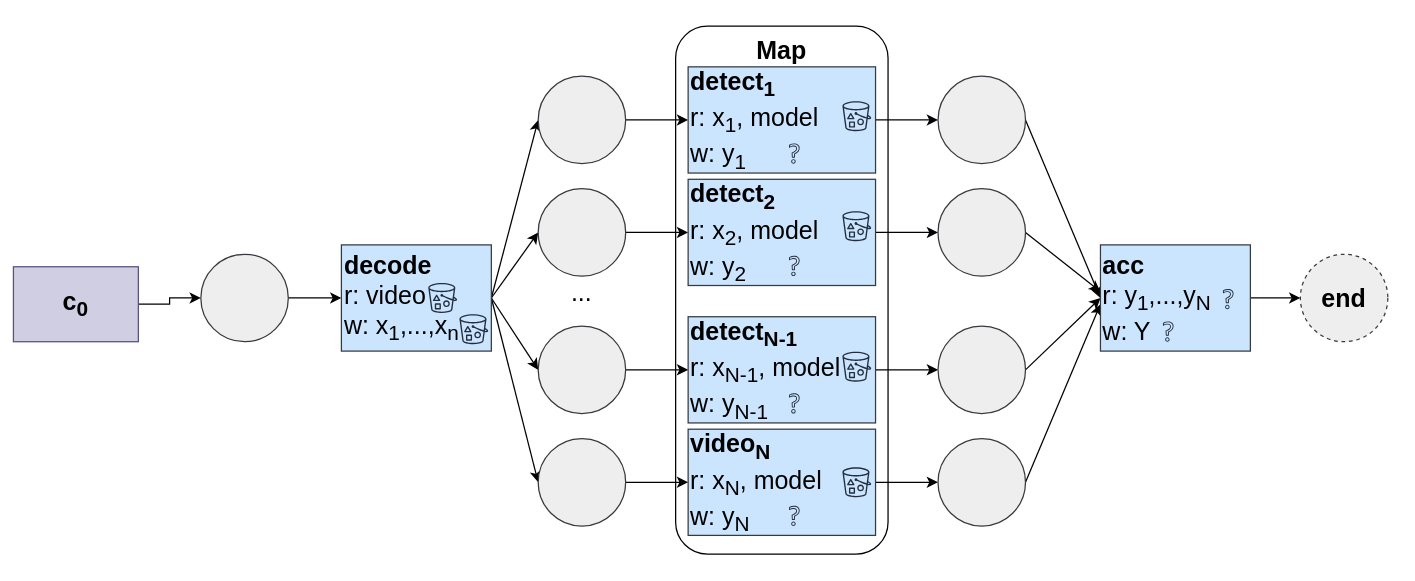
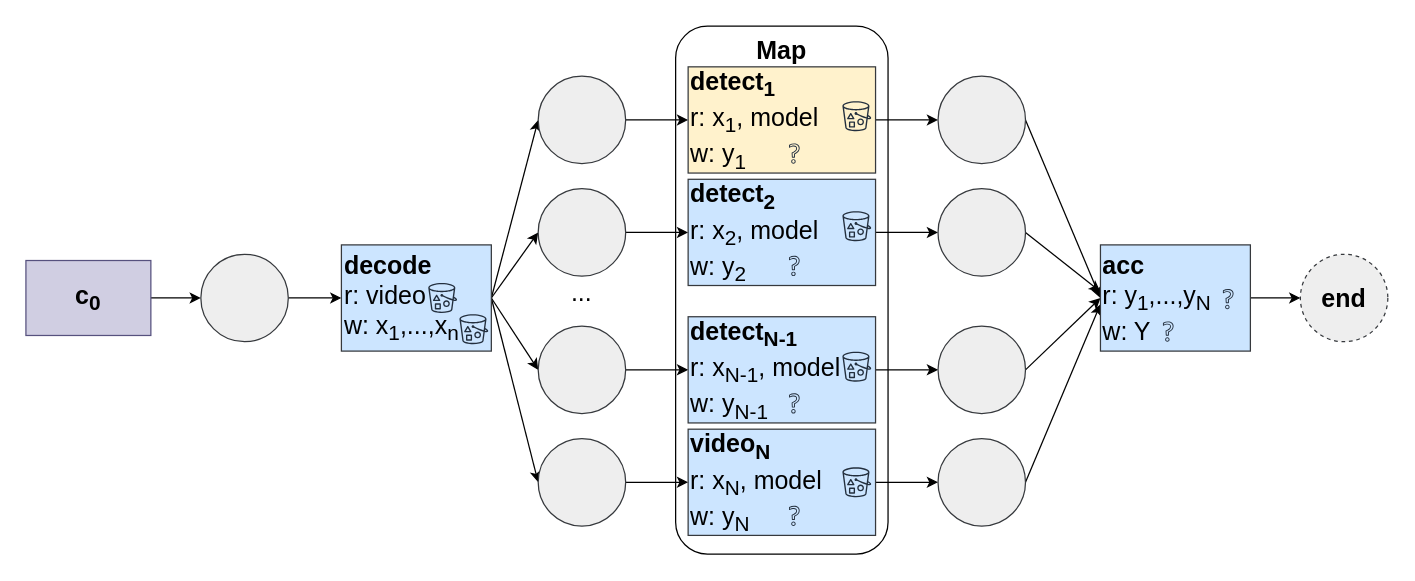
  <mxCell id="0" />
  <mxCell id="1" parent="0" />
  <mxCell id="2" value="&lt;b&gt;Map&lt;/b&gt;" style="rounded=1;whiteSpace=wrap;html=1;fontSize=20;align=center;verticalAlign=top;" parent="1" vertex="1"><mxGeometry x="540" y="20.5" width="170" height="422.5" as="geometry" /></mxCell>
  <mxCell id="3" style="edgeStyle=orthogonalEdgeStyle;rounded=0;orthogonalLoop=1;jettySize=auto;html=1;entryX=0;entryY=0.5;entryDx=0;entryDy=0;fontSize=20;" parent="1" source="4" target="6" edge="1"><mxGeometry relative="1" as="geometry" /></mxCell>
- <mxCell id="4" value="c&lt;sub&gt;0&lt;/sub&gt;" style="rounded=0;whiteSpace=wrap;html=1;fontSize=20;fillColor=#d0cee2;strokeColor=#56517e;fontStyle=1" parent="1" vertex="1"><mxGeometry x="10" y="213" width="100" height="60" as="geometry" /></mxCell>
+ <mxCell id="4" value="c&lt;sub&gt;0&lt;/sub&gt;" style="rounded=0;whiteSpace=wrap;html=1;fontSize=20;fillColor=#d0cee2;strokeColor=#56517e;fontStyle=1" parent="1" vertex="1"><mxGeometry x="20" y="208" width="100" height="60" as="geometry" /></mxCell>
  <mxCell id="5" style="edgeStyle=orthogonalEdgeStyle;rounded=0;orthogonalLoop=1;jettySize=auto;html=1;entryX=0;entryY=0.5;entryDx=0;entryDy=0;fontSize=20;" parent="1" source="6" edge="1"><mxGeometry relative="1" as="geometry"><mxPoint x="272.5" y="238" as="targetPoint" /></mxGeometry></mxCell>
  <mxCell id="6" value="" style="ellipse;whiteSpace=wrap;html=1;aspect=fixed;fontSize=20;fontStyle=1;fillColor=#eeeeee;strokeColor=#36393d;" parent="1" vertex="1"><mxGeometry x="160" y="203" width="70" height="70" as="geometry" /></mxCell>
  <mxCell id="7" value="end" style="ellipse;whiteSpace=wrap;html=1;aspect=fixed;fontSize=20;fontStyle=1;fillColor=#eeeeee;strokeColor=#36393d;dashed=1;" parent="1" vertex="1"><mxGeometry x="1040" y="203" width="70" height="70" as="geometry" /></mxCell>
  <mxCell id="8" style="edgeStyle=none;rounded=0;orthogonalLoop=1;jettySize=auto;html=1;exitX=1;exitY=0.5;exitDx=0;exitDy=0;entryX=0;entryY=0.5;entryDx=0;entryDy=0;fontSize=20;" parent="1" source="12" target="16" edge="1"><mxGeometry relative="1" as="geometry" /></mxCell>
  <mxCell id="9" style="edgeStyle=none;rounded=0;orthogonalLoop=1;jettySize=auto;html=1;exitX=1;exitY=0.5;exitDx=0;exitDy=0;entryX=0;entryY=0.5;entryDx=0;entryDy=0;fontSize=20;" parent="1" source="12" target="23" edge="1"><mxGeometry relative="1" as="geometry" /></mxCell>
  <mxCell id="10" style="edgeStyle=none;rounded=0;orthogonalLoop=1;jettySize=auto;html=1;exitX=1;exitY=0.5;exitDx=0;exitDy=0;entryX=0;entryY=0.5;entryDx=0;entryDy=0;fontSize=20;" parent="1" source="12" target="29" edge="1"><mxGeometry relative="1" as="geometry" /></mxCell>
  <mxCell id="11" style="edgeStyle=none;rounded=0;orthogonalLoop=1;jettySize=auto;html=1;exitX=1;exitY=0.5;exitDx=0;exitDy=0;entryX=0;entryY=0.5;entryDx=0;entryDy=0;fontSize=20;" parent="1" source="12" target="35" edge="1"><mxGeometry relative="1" as="geometry" /></mxCell>
  <mxCell id="12" value="&lt;b&gt;decode&lt;br&gt;&lt;/b&gt;r: video&lt;br&gt;w: x&lt;sub&gt;1&lt;/sub&gt;,...,x&lt;sub&gt;n&lt;/sub&gt;" style="rounded=0;whiteSpace=wrap;html=1;fontSize=20;align=left;fillColor=#cce5ff;strokeColor=#36393d;" parent="1" vertex="1"><mxGeometry x="272.5" y="195.5" width="120" height="85" as="geometry" /></mxCell>
  <mxCell id="13" value="" style="sketch=0;outlineConnect=0;fontColor=#232F3E;gradientColor=none;strokeColor=#232F3E;fillColor=none;dashed=0;verticalLabelPosition=bottom;verticalAlign=top;align=center;html=1;fontSize=12;fontStyle=0;aspect=fixed;shape=mxgraph.aws4.resourceIcon;resIcon=mxgraph.aws4.bucket_with_objects;" parent="1" vertex="1"><mxGeometry x="338.54" y="223" width="30" height="30" as="geometry" /></mxCell>
  <mxCell id="14" value="" style="sketch=0;outlineConnect=0;fontColor=#232F3E;gradientColor=none;strokeColor=#232F3E;fillColor=none;dashed=0;verticalLabelPosition=bottom;verticalAlign=top;align=center;html=1;fontSize=12;fontStyle=0;aspect=fixed;shape=mxgraph.aws4.resourceIcon;resIcon=mxgraph.aws4.bucket_with_objects;" parent="1" vertex="1"><mxGeometry x="363.5" y="248" width="30" height="30" as="geometry" /></mxCell>
  <mxCell id="15" style="edgeStyle=none;rounded=0;orthogonalLoop=1;jettySize=auto;html=1;exitX=1;exitY=0.5;exitDx=0;exitDy=0;entryX=0;entryY=0.5;entryDx=0;entryDy=0;fontSize=20;" parent="1" source="16" target="19" edge="1"><mxGeometry relative="1" as="geometry" /></mxCell>
  <mxCell id="16" value="" style="ellipse;whiteSpace=wrap;html=1;aspect=fixed;fontSize=20;fontStyle=1;fillColor=#eeeeee;strokeColor=#36393d;" parent="1" vertex="1"><mxGeometry x="430" y="60.5" width="70" height="70" as="geometry" /></mxCell>
  <mxCell id="17" value="..." style="text;html=1;strokeColor=none;fillColor=none;align=center;verticalAlign=middle;whiteSpace=wrap;rounded=0;fontSize=20;" parent="1" vertex="1"><mxGeometry x="435" y="218" width="60" height="30" as="geometry" /></mxCell>
  <mxCell id="18" style="edgeStyle=none;rounded=0;orthogonalLoop=1;jettySize=auto;html=1;exitX=1;exitY=0.5;exitDx=0;exitDy=0;entryX=0;entryY=0.5;entryDx=0;entryDy=0;fontSize=20;" parent="1" source="19" target="41" edge="1"><mxGeometry relative="1" as="geometry" /></mxCell>
- <mxCell id="19" value="&lt;b&gt;detect&lt;sub&gt;1&lt;/sub&gt;&lt;br&gt;&lt;/b&gt;r: x&lt;sub&gt;1&lt;/sub&gt;, model&lt;br&gt;w: y&lt;sub&gt;1&lt;/sub&gt;" style="rounded=0;whiteSpace=wrap;html=1;fontSize=20;align=left;fillColor=#cce5ff;strokeColor=#36393d;" parent="1" vertex="1"><mxGeometry x="550" y="53" width="150" height="85" as="geometry" /></mxCell>
+ <mxCell id="19" value="&lt;b&gt;detect&lt;sub&gt;1&lt;/sub&gt;&lt;br&gt;&lt;/b&gt;r: x&lt;sub&gt;1&lt;/sub&gt;, model&lt;br&gt;w: y&lt;sub&gt;1&lt;/sub&gt;" style="rounded=0;whiteSpace=wrap;html=1;fontSize=20;align=left;fillColor=#fff2cc;strokeColor=#36393d;" parent="1" vertex="1"><mxGeometry x="550" y="53" width="150" height="85" as="geometry" /></mxCell>
  <mxCell id="20" value="" style="sketch=0;outlineConnect=0;fontColor=#232F3E;gradientColor=none;strokeColor=#232F3E;fillColor=none;dashed=0;verticalLabelPosition=bottom;verticalAlign=top;align=center;html=1;fontSize=12;fontStyle=0;aspect=fixed;shape=mxgraph.aws4.resourceIcon;resIcon=mxgraph.aws4.bucket_with_objects;" parent="1" vertex="1"><mxGeometry x="670" y="77.5" width="30" height="30" as="geometry" /></mxCell>
  <mxCell id="21" value="" style="sketch=0;outlineConnect=0;fontColor=#232F3E;gradientColor=none;fillColor=#232F3E;strokeColor=none;dashed=0;verticalLabelPosition=bottom;verticalAlign=top;align=center;html=1;fontSize=12;fontStyle=0;aspect=fixed;pointerEvents=1;shape=mxgraph.aws4.question;" parent="1" vertex="1"><mxGeometry x="630.73" y="114.25" width="8.54" height="16.25" as="geometry" /></mxCell>
  <mxCell id="22" style="edgeStyle=none;rounded=0;orthogonalLoop=1;jettySize=auto;html=1;exitX=1;exitY=0.5;exitDx=0;exitDy=0;entryX=0;entryY=0.5;entryDx=0;entryDy=0;fontSize=20;" parent="1" source="23" target="25" edge="1"><mxGeometry relative="1" as="geometry" /></mxCell>
  <mxCell id="23" value="" style="ellipse;whiteSpace=wrap;html=1;aspect=fixed;fontSize=20;fontStyle=1;fillColor=#eeeeee;strokeColor=#36393d;" parent="1" vertex="1"><mxGeometry x="430" y="150.5" width="70" height="70" as="geometry" /></mxCell>
  <mxCell id="24" style="edgeStyle=none;rounded=0;orthogonalLoop=1;jettySize=auto;html=1;exitX=1;exitY=0.5;exitDx=0;exitDy=0;entryX=0;entryY=0.5;entryDx=0;entryDy=0;fontSize=20;" parent="1" source="25" target="43" edge="1"><mxGeometry relative="1" as="geometry" /></mxCell>
  <mxCell id="25" value="&lt;b&gt;detect&lt;sub&gt;2&lt;/sub&gt;&lt;br&gt;&lt;/b&gt;r: x&lt;sub&gt;2&lt;/sub&gt;, model&lt;br&gt;w: y&lt;sub&gt;2&lt;/sub&gt;" style="rounded=0;whiteSpace=wrap;html=1;fontSize=20;align=left;fillColor=#cce5ff;strokeColor=#36393d;" parent="1" vertex="1"><mxGeometry x="550" y="143" width="150" height="85" as="geometry" /></mxCell>
  <mxCell id="26" value="" style="sketch=0;outlineConnect=0;fontColor=#232F3E;gradientColor=none;strokeColor=#232F3E;fillColor=none;dashed=0;verticalLabelPosition=bottom;verticalAlign=top;align=center;html=1;fontSize=12;fontStyle=0;aspect=fixed;shape=mxgraph.aws4.resourceIcon;resIcon=mxgraph.aws4.bucket_with_objects;" parent="1" vertex="1"><mxGeometry x="670" y="165.5" width="30" height="30" as="geometry" /></mxCell>
  <mxCell id="27" value="" style="sketch=0;outlineConnect=0;fontColor=#232F3E;gradientColor=none;fillColor=#232F3E;strokeColor=none;dashed=0;verticalLabelPosition=bottom;verticalAlign=top;align=center;html=1;fontSize=12;fontStyle=0;aspect=fixed;pointerEvents=1;shape=mxgraph.aws4.question;" parent="1" vertex="1"><mxGeometry x="630.73" y="204.25" width="8.54" height="16.25" as="geometry" /></mxCell>
  <mxCell id="28" style="edgeStyle=none;rounded=0;orthogonalLoop=1;jettySize=auto;html=1;exitX=1;exitY=0.5;exitDx=0;exitDy=0;entryX=0;entryY=0.5;entryDx=0;entryDy=0;fontSize=20;" parent="1" source="29" target="31" edge="1"><mxGeometry relative="1" as="geometry" /></mxCell>
  <mxCell id="29" value="" style="ellipse;whiteSpace=wrap;html=1;aspect=fixed;fontSize=20;fontStyle=1;fillColor=#eeeeee;strokeColor=#36393d;" parent="1" vertex="1"><mxGeometry x="430" y="260.5" width="70" height="70" as="geometry" /></mxCell>
  <mxCell id="30" style="edgeStyle=none;rounded=0;orthogonalLoop=1;jettySize=auto;html=1;exitX=1;exitY=0.5;exitDx=0;exitDy=0;entryX=0;entryY=0.5;entryDx=0;entryDy=0;fontSize=20;" parent="1" source="31" target="45" edge="1"><mxGeometry relative="1" as="geometry" /></mxCell>
  <mxCell id="31" value="&lt;b&gt;detect&lt;sub&gt;N-1&lt;/sub&gt;&lt;br&gt;&lt;/b&gt;r: x&lt;sub&gt;N-1&lt;/sub&gt;, model&lt;br&gt;w: y&lt;sub&gt;N-1&lt;/sub&gt;" style="rounded=0;whiteSpace=wrap;html=1;fontSize=20;align=left;fillColor=#cce5ff;strokeColor=#36393d;" parent="1" vertex="1"><mxGeometry x="550" y="253" width="150" height="85" as="geometry" /></mxCell>
  <mxCell id="32" value="" style="sketch=0;outlineConnect=0;fontColor=#232F3E;gradientColor=none;strokeColor=#232F3E;fillColor=none;dashed=0;verticalLabelPosition=bottom;verticalAlign=top;align=center;html=1;fontSize=12;fontStyle=0;aspect=fixed;shape=mxgraph.aws4.resourceIcon;resIcon=mxgraph.aws4.bucket_with_objects;" parent="1" vertex="1"><mxGeometry x="670" y="278" width="30" height="30" as="geometry" /></mxCell>
  <mxCell id="33" value="" style="sketch=0;outlineConnect=0;fontColor=#232F3E;gradientColor=none;fillColor=#232F3E;strokeColor=none;dashed=0;verticalLabelPosition=bottom;verticalAlign=top;align=center;html=1;fontSize=12;fontStyle=0;aspect=fixed;pointerEvents=1;shape=mxgraph.aws4.question;" parent="1" vertex="1"><mxGeometry x="630.73" y="314.25" width="8.54" height="16.25" as="geometry" /></mxCell>
  <mxCell id="34" style="edgeStyle=none;rounded=0;orthogonalLoop=1;jettySize=auto;html=1;exitX=1;exitY=0.5;exitDx=0;exitDy=0;entryX=0;entryY=0.5;entryDx=0;entryDy=0;fontSize=20;" parent="1" source="35" target="37" edge="1"><mxGeometry relative="1" as="geometry" /></mxCell>
  <mxCell id="35" value="" style="ellipse;whiteSpace=wrap;html=1;aspect=fixed;fontSize=20;fontStyle=1;fillColor=#eeeeee;strokeColor=#36393d;" parent="1" vertex="1"><mxGeometry x="430" y="350.5" width="70" height="70" as="geometry" /></mxCell>
  <mxCell id="36" style="edgeStyle=none;rounded=0;orthogonalLoop=1;jettySize=auto;html=1;exitX=1;exitY=0.5;exitDx=0;exitDy=0;entryX=0;entryY=0.5;entryDx=0;entryDy=0;fontSize=20;" parent="1" source="37" target="47" edge="1"><mxGeometry relative="1" as="geometry" /></mxCell>
  <mxCell id="37" value="&lt;b&gt;video&lt;sub&gt;N&lt;/sub&gt;&lt;br&gt;&lt;/b&gt;r: x&lt;sub&gt;N&lt;/sub&gt;, model&lt;br&gt;w: y&lt;sub&gt;N&lt;/sub&gt;" style="rounded=0;whiteSpace=wrap;html=1;fontSize=20;align=left;fillColor=#cce5ff;strokeColor=#36393d;" parent="1" vertex="1"><mxGeometry x="550" y="343" width="150" height="85" as="geometry" /></mxCell>
  <mxCell id="38" value="" style="sketch=0;outlineConnect=0;fontColor=#232F3E;gradientColor=none;strokeColor=#232F3E;fillColor=none;dashed=0;verticalLabelPosition=bottom;verticalAlign=top;align=center;html=1;fontSize=12;fontStyle=0;aspect=fixed;shape=mxgraph.aws4.resourceIcon;resIcon=mxgraph.aws4.bucket_with_objects;" parent="1" vertex="1"><mxGeometry x="670" y="370.5" width="30" height="30" as="geometry" /></mxCell>
  <mxCell id="39" value="" style="sketch=0;outlineConnect=0;fontColor=#232F3E;gradientColor=none;fillColor=#232F3E;strokeColor=none;dashed=0;verticalLabelPosition=bottom;verticalAlign=top;align=center;html=1;fontSize=12;fontStyle=0;aspect=fixed;pointerEvents=1;shape=mxgraph.aws4.question;" parent="1" vertex="1"><mxGeometry x="630.73" y="404.25" width="8.54" height="16.25" as="geometry" /></mxCell>
  <mxCell id="40" style="edgeStyle=none;rounded=0;orthogonalLoop=1;jettySize=auto;html=1;exitX=1;exitY=0.5;exitDx=0;exitDy=0;entryX=0;entryY=0.5;entryDx=0;entryDy=0;fontSize=20;" parent="1" source="41" target="49" edge="1"><mxGeometry relative="1" as="geometry" /></mxCell>
  <mxCell id="41" value="" style="ellipse;whiteSpace=wrap;html=1;aspect=fixed;fontSize=20;fontStyle=1;fillColor=#eeeeee;strokeColor=#36393d;" parent="1" vertex="1"><mxGeometry x="750" y="60.5" width="70" height="70" as="geometry" /></mxCell>
  <mxCell id="42" style="edgeStyle=none;rounded=0;orthogonalLoop=1;jettySize=auto;html=1;exitX=1;exitY=0.5;exitDx=0;exitDy=0;fontSize=20;" parent="1" source="43" edge="1"><mxGeometry relative="1" as="geometry"><mxPoint x="880" y="233" as="targetPoint" /></mxGeometry></mxCell>
  <mxCell id="43" value="" style="ellipse;whiteSpace=wrap;html=1;aspect=fixed;fontSize=20;fontStyle=1;fillColor=#eeeeee;strokeColor=#36393d;" parent="1" vertex="1"><mxGeometry x="750" y="150.5" width="70" height="70" as="geometry" /></mxCell>
  <mxCell id="44" style="edgeStyle=none;rounded=0;orthogonalLoop=1;jettySize=auto;html=1;exitX=1;exitY=0.5;exitDx=0;exitDy=0;entryX=0;entryY=0.5;entryDx=0;entryDy=0;fontSize=20;" parent="1" source="45" target="49" edge="1"><mxGeometry relative="1" as="geometry" /></mxCell>
  <mxCell id="45" value="" style="ellipse;whiteSpace=wrap;html=1;aspect=fixed;fontSize=20;fontStyle=1;fillColor=#eeeeee;strokeColor=#36393d;" parent="1" vertex="1"><mxGeometry x="750" y="260.5" width="70" height="70" as="geometry" /></mxCell>
  <mxCell id="46" style="edgeStyle=none;rounded=0;orthogonalLoop=1;jettySize=auto;html=1;exitX=1;exitY=0.5;exitDx=0;exitDy=0;fontSize=20;" parent="1" source="47" edge="1"><mxGeometry relative="1" as="geometry"><mxPoint x="880" y="243" as="targetPoint" /></mxGeometry></mxCell>
  <mxCell id="47" value="" style="ellipse;whiteSpace=wrap;html=1;aspect=fixed;fontSize=20;fontStyle=1;fillColor=#eeeeee;strokeColor=#36393d;" parent="1" vertex="1"><mxGeometry x="750" y="350.5" width="70" height="70" as="geometry" /></mxCell>
  <mxCell id="48" style="edgeStyle=none;rounded=0;orthogonalLoop=1;jettySize=auto;html=1;exitX=1;exitY=0.5;exitDx=0;exitDy=0;entryX=0;entryY=0.5;entryDx=0;entryDy=0;fontSize=20;" parent="1" source="49" target="7" edge="1"><mxGeometry relative="1" as="geometry" /></mxCell>
  <mxCell id="49" value="&lt;b&gt;acc&lt;br&gt;&lt;/b&gt;r: y&lt;sub&gt;1&lt;/sub&gt;,...,y&lt;sub&gt;N&lt;/sub&gt;&lt;br&gt;w: Y" style="rounded=0;whiteSpace=wrap;html=1;fontSize=20;align=left;fillColor=#cce5ff;strokeColor=#36393d;" parent="1" vertex="1"><mxGeometry x="880" y="195.5" width="120" height="85" as="geometry" /></mxCell>
  <mxCell id="50" value="" style="sketch=0;outlineConnect=0;fontColor=#232F3E;gradientColor=none;fillColor=#232F3E;strokeColor=none;dashed=0;verticalLabelPosition=bottom;verticalAlign=top;align=center;html=1;fontSize=12;fontStyle=0;aspect=fixed;pointerEvents=1;shape=mxgraph.aws4.question;" parent="1" vertex="1"><mxGeometry x="930" y="256.75" width="8.54" height="16.25" as="geometry" /></mxCell>
  <mxCell id="51" value="" style="sketch=0;outlineConnect=0;fontColor=#232F3E;gradientColor=none;fillColor=#232F3E;strokeColor=none;dashed=0;verticalLabelPosition=bottom;verticalAlign=top;align=center;html=1;fontSize=12;fontStyle=0;aspect=fixed;pointerEvents=1;shape=mxgraph.aws4.question;" parent="1" vertex="1"><mxGeometry x="978" y="230.75" width="8.54" height="16.25" as="geometry" /></mxCell>
